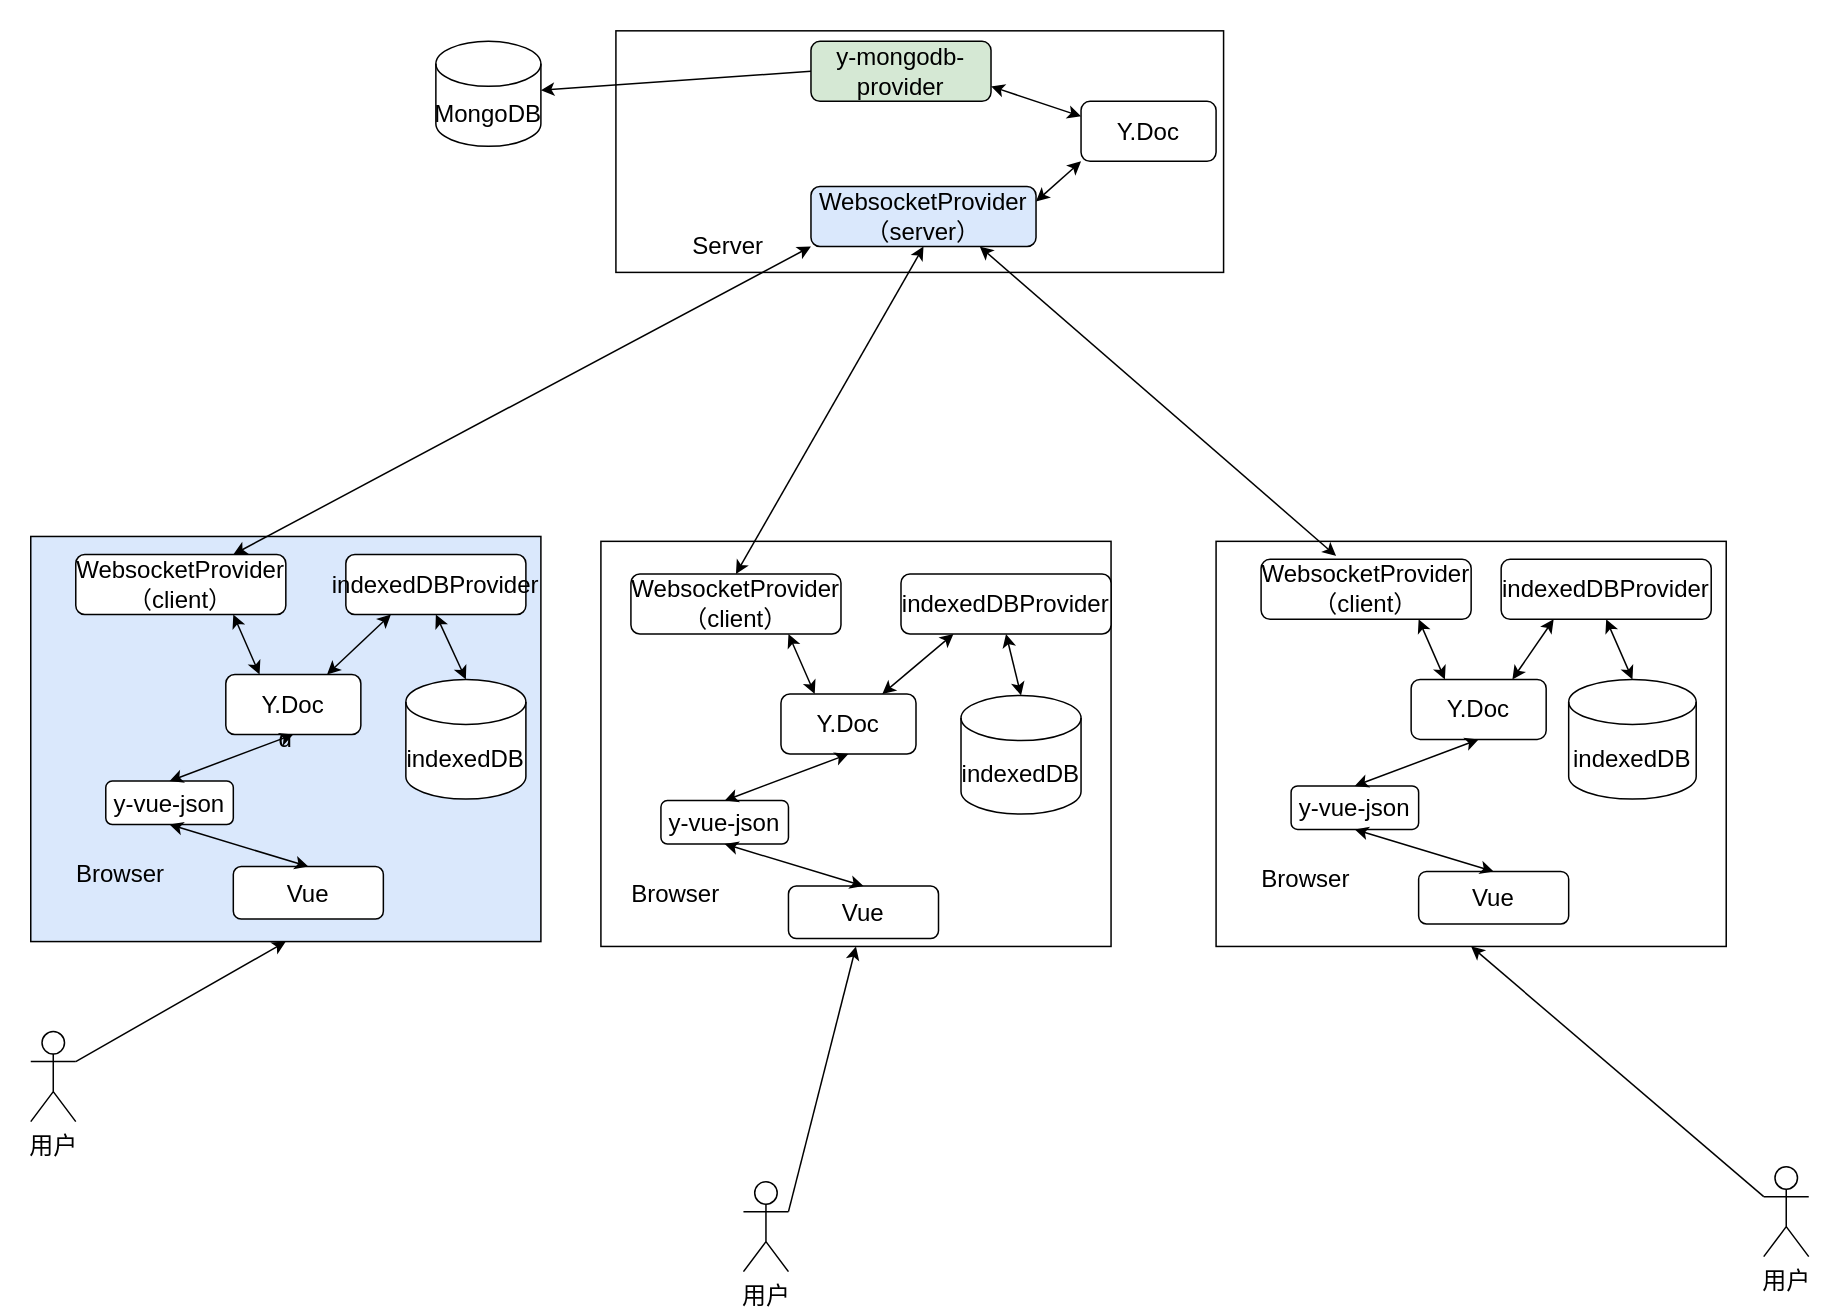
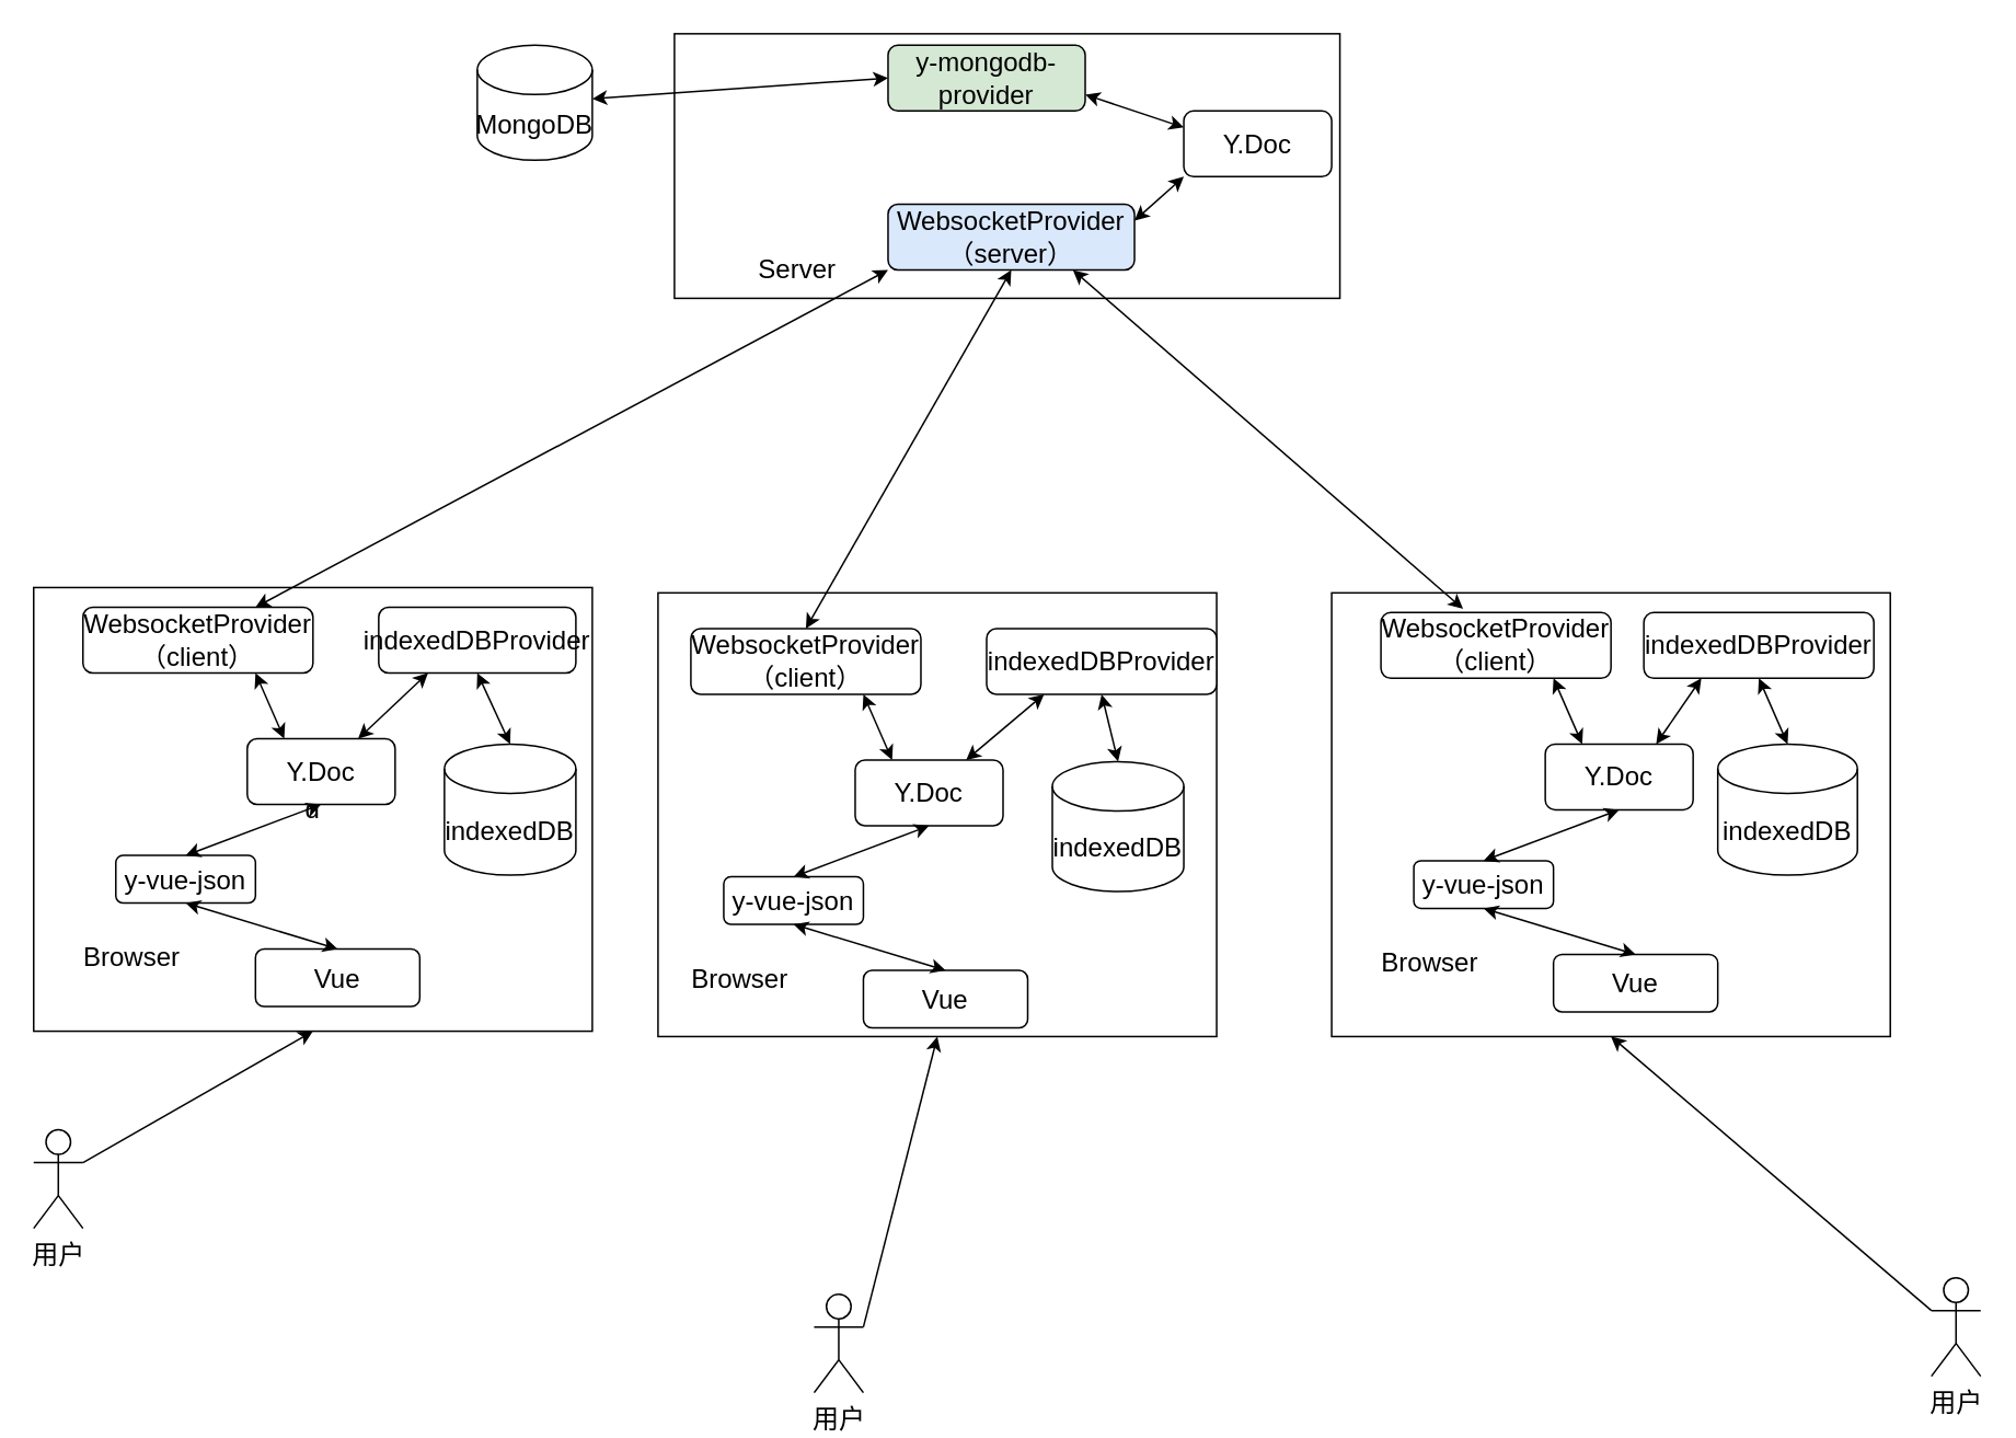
  <mxCell id="0" />
  <mxCell id="1" parent="0" />
- <mxCell id="2" value="d" style="rounded=0;whiteSpace=wrap;html=1;fontSize=16;fillColor=#dae8fc;" parent="1" vertex="1"><mxGeometry x="20" y="357" width="340" height="270" as="geometry" /></mxCell>
+ <mxCell id="2" value="d" style="rounded=0;whiteSpace=wrap;html=1;fontSize=16;" parent="1" vertex="1"><mxGeometry x="20" y="357" width="340" height="270" as="geometry" /></mxCell>
  <mxCell id="3" value="Browser" style="text;html=1;strokeColor=none;fillColor=none;align=center;verticalAlign=middle;whiteSpace=wrap;rounded=0;fontSize=16;" parent="1" vertex="1"><mxGeometry x="50" y="567" width="60" height="30" as="geometry" /></mxCell>
  <mxCell id="4" value="用户" style="shape=umlActor;verticalLabelPosition=bottom;verticalAlign=top;html=1;outlineConnect=0;fontSize=16;" parent="1" vertex="1"><mxGeometry x="20" y="687" width="30" height="60" as="geometry" /></mxCell>
  <mxCell id="5" value="" style="endArrow=classic;html=1;rounded=0;exitX=1;exitY=0.333;exitDx=0;exitDy=0;exitPerimeter=0;entryX=0.5;entryY=1;entryDx=0;entryDy=0;fontSize=16;" parent="1" source="4" target="2" edge="1"><mxGeometry width="50" height="50" relative="1" as="geometry"><mxPoint x="460" y="449" as="sourcePoint" /><mxPoint x="510" y="399" as="targetPoint" /></mxGeometry></mxCell>
  <mxCell id="6" value="WebsocketProvider&lt;br style=&quot;font-size: 16px;&quot;&gt;（client）" style="rounded=1;whiteSpace=wrap;html=1;fontSize=16;" parent="1" vertex="1"><mxGeometry x="50" y="369" width="140" height="40" as="geometry" /></mxCell>
  <mxCell id="7" value="Y.Doc" style="rounded=1;whiteSpace=wrap;html=1;fontSize=16;" parent="1" vertex="1"><mxGeometry x="150" y="449" width="90" height="40" as="geometry" /></mxCell>
  <mxCell id="8" value="indexedDBProvider" style="rounded=1;whiteSpace=wrap;html=1;fontSize=16;" parent="1" vertex="1"><mxGeometry x="230" y="369" width="120" height="40" as="geometry" /></mxCell>
  <mxCell id="9" value="indexedDB" style="shape=cylinder3;whiteSpace=wrap;html=1;boundedLbl=1;backgroundOutline=1;size=15;fontSize=16;" parent="1" vertex="1"><mxGeometry x="270" y="452.25" width="80" height="79.75" as="geometry" /></mxCell>
  <mxCell id="10" value="" style="endArrow=classic;startArrow=classic;html=1;rounded=0;exitX=0.5;exitY=0;exitDx=0;exitDy=0;exitPerimeter=0;entryX=0.5;entryY=1;entryDx=0;entryDy=0;fontSize=16;" parent="1" source="9" target="8" edge="1"><mxGeometry width="50" height="50" relative="1" as="geometry"><mxPoint x="460" y="449" as="sourcePoint" /><mxPoint x="510" y="399" as="targetPoint" /></mxGeometry></mxCell>
  <mxCell id="11" value="" style="endArrow=classic;startArrow=classic;html=1;rounded=0;exitX=0.25;exitY=0;exitDx=0;exitDy=0;entryX=0.75;entryY=1;entryDx=0;entryDy=0;fontSize=16;" parent="1" source="7" target="6" edge="1"><mxGeometry width="50" height="50" relative="1" as="geometry"><mxPoint x="410" y="449" as="sourcePoint" /><mxPoint x="460" y="399" as="targetPoint" /></mxGeometry></mxCell>
  <mxCell id="12" value="" style="endArrow=classic;startArrow=classic;html=1;rounded=0;exitX=0.75;exitY=0;exitDx=0;exitDy=0;entryX=0.25;entryY=1;entryDx=0;entryDy=0;fontSize=16;" parent="1" source="7" target="8" edge="1"><mxGeometry width="50" height="50" relative="1" as="geometry"><mxPoint x="460" y="449" as="sourcePoint" /><mxPoint x="510" y="399" as="targetPoint" /></mxGeometry></mxCell>
  <mxCell id="13" value="" style="rounded=0;whiteSpace=wrap;html=1;fontSize=16;" parent="1" vertex="1"><mxGeometry x="410" y="20" width="405" height="161" as="geometry" /></mxCell>
  <mxCell id="14" value="Server" style="text;html=1;strokeColor=none;fillColor=none;align=center;verticalAlign=middle;whiteSpace=wrap;rounded=0;fontSize=16;" parent="1" vertex="1"><mxGeometry x="455" y="148.25" width="60" height="30" as="geometry" /></mxCell>
  <mxCell id="15" value="WebsocketProvider&lt;br style=&quot;border-color: var(--border-color); font-size: 16px;&quot;&gt;（server）" style="rounded=1;whiteSpace=wrap;html=1;fontSize=16;fillColor=#dae8fc;" parent="1" vertex="1"><mxGeometry x="540" y="123.75" width="150" height="40" as="geometry" /></mxCell>
  <mxCell id="16" value="Y.Doc" style="rounded=1;whiteSpace=wrap;html=1;fontSize=16;" parent="1" vertex="1"><mxGeometry x="720" y="67" width="90" height="40" as="geometry" /></mxCell>
  <mxCell id="17" value="y-mongodb-provider" style="rounded=1;whiteSpace=wrap;html=1;fontSize=16;fillColor=#d5e8d4;" parent="1" vertex="1"><mxGeometry x="540" y="27" width="120" height="40" as="geometry" /></mxCell>
  <mxCell id="18" value="" style="endArrow=classic;startArrow=classic;html=1;rounded=0;exitX=0.75;exitY=0;exitDx=0;exitDy=0;entryX=0;entryY=1;entryDx=0;entryDy=0;fontSize=16;" parent="1" source="6" target="15" edge="1"><mxGeometry width="50" height="50" relative="1" as="geometry"><mxPoint x="500" y="381" as="sourcePoint" /><mxPoint x="610" y="174" as="targetPoint" /></mxGeometry></mxCell>
  <mxCell id="19" value="" style="endArrow=classic;startArrow=classic;html=1;rounded=0;exitX=1;exitY=0.25;exitDx=0;exitDy=0;entryX=0;entryY=1;entryDx=0;entryDy=0;fontSize=16;" parent="1" source="15" target="16" edge="1"><mxGeometry width="50" height="50" relative="1" as="geometry"><mxPoint x="600" y="247" as="sourcePoint" /><mxPoint x="650" y="197" as="targetPoint" /></mxGeometry></mxCell>
  <mxCell id="20" value="" style="endArrow=classic;startArrow=classic;html=1;rounded=0;exitX=1;exitY=0.75;exitDx=0;exitDy=0;entryX=0;entryY=0.25;entryDx=0;entryDy=0;fontSize=16;" parent="1" source="17" target="16" edge="1"><mxGeometry width="50" height="50" relative="1" as="geometry"><mxPoint x="670" y="144" as="sourcePoint" /><mxPoint x="715" y="117" as="targetPoint" /></mxGeometry></mxCell>
  <mxCell id="21" value="" style="rounded=0;whiteSpace=wrap;html=1;fontSize=16;" parent="1" vertex="1"><mxGeometry x="400" y="360.25" width="340" height="270" as="geometry" /></mxCell>
  <mxCell id="22" value="" style="endArrow=classic;startArrow=classic;html=1;rounded=0;exitX=0.5;exitY=0;exitDx=0;exitDy=0;entryX=0.5;entryY=1;entryDx=0;entryDy=0;fontSize=16;" parent="1" source="32" target="15" edge="1"><mxGeometry width="50" height="50" relative="1" as="geometry"><mxPoint x="490" y="371" as="sourcePoint" /><mxPoint x="770" y="197" as="targetPoint" /></mxGeometry></mxCell>
  <mxCell id="23" value="MongoDB" style="shape=cylinder3;whiteSpace=wrap;html=1;boundedLbl=1;backgroundOutline=1;size=15;fontSize=16;" parent="1" vertex="1"><mxGeometry x="290" y="27" width="70" height="70" as="geometry" /></mxCell>
- <mxCell id="24" value="" style="endArrow=none;startArrow=classic;html=1;rounded=0;entryX=0;entryY=0.5;entryDx=0;entryDy=0;fontSize=16;" parent="1" source="23" target="17" edge="1"><mxGeometry width="50" height="50" relative="1" as="geometry"><mxPoint x="520" y="247" as="sourcePoint" /><mxPoint x="570" y="197" as="targetPoint" /></mxGeometry></mxCell>
+ <mxCell id="24" value="" style="endArrow=classic;startArrow=classic;html=1;rounded=0;entryX=0;entryY=0.5;entryDx=0;entryDy=0;fontSize=16;" parent="1" source="23" target="17" edge="1"><mxGeometry width="50" height="50" relative="1" as="geometry"><mxPoint x="520" y="247" as="sourcePoint" /><mxPoint x="570" y="197" as="targetPoint" /></mxGeometry></mxCell>
  <mxCell id="25" value="Vue" style="rounded=1;whiteSpace=wrap;html=1;fontSize=16;" parent="1" vertex="1"><mxGeometry x="155" y="577" width="100" height="35" as="geometry" /></mxCell>
  <mxCell id="26" value="y-vue-json" style="rounded=1;whiteSpace=wrap;html=1;fontSize=16;" parent="1" vertex="1"><mxGeometry x="70" y="520" width="85" height="29" as="geometry" /></mxCell>
  <mxCell id="27" value="" style="endArrow=classic;startArrow=classic;html=1;rounded=0;exitX=0.5;exitY=0;exitDx=0;exitDy=0;entryX=0.5;entryY=1;entryDx=0;entryDy=0;fontSize=16;" parent="1" source="26" target="7" edge="1"><mxGeometry width="50" height="50" relative="1" as="geometry"><mxPoint x="470" y="397" as="sourcePoint" /><mxPoint x="520" y="347" as="targetPoint" /></mxGeometry></mxCell>
  <mxCell id="28" value="" style="endArrow=classic;startArrow=classic;html=1;rounded=0;exitX=0.5;exitY=1;exitDx=0;exitDy=0;entryX=0.5;entryY=0;entryDx=0;entryDy=0;fontSize=16;" parent="1" source="26" target="25" edge="1"><mxGeometry width="50" height="50" relative="1" as="geometry"><mxPoint x="123" y="530" as="sourcePoint" /><mxPoint x="205" y="499" as="targetPoint" /></mxGeometry></mxCell>
  <mxCell id="29" value="Browser" style="text;html=1;strokeColor=none;fillColor=none;align=center;verticalAlign=middle;whiteSpace=wrap;rounded=0;fontSize=16;" parent="1" vertex="1"><mxGeometry x="420" y="580" width="60" height="30" as="geometry" /></mxCell>
  <mxCell id="30" value="用户" style="shape=umlActor;verticalLabelPosition=bottom;verticalAlign=top;html=1;outlineConnect=0;fontSize=16;" parent="1" vertex="1"><mxGeometry x="495" y="787" width="30" height="60" as="geometry" /></mxCell>
  <mxCell id="31" value="" style="endArrow=classic;html=1;rounded=0;exitX=1;exitY=0.333;exitDx=0;exitDy=0;exitPerimeter=0;entryX=0.5;entryY=1;entryDx=0;entryDy=0;fontSize=16;" parent="1" source="30" target="21" edge="1"><mxGeometry width="50" height="50" relative="1" as="geometry"><mxPoint x="830" y="462" as="sourcePoint" /><mxPoint x="880" y="412" as="targetPoint" /></mxGeometry></mxCell>
  <mxCell id="32" value="WebsocketProvider&lt;br style=&quot;font-size: 16px;&quot;&gt;（client）" style="rounded=1;whiteSpace=wrap;html=1;fontSize=16;" parent="1" vertex="1"><mxGeometry x="420" y="382" width="140" height="40" as="geometry" /></mxCell>
  <mxCell id="33" value="Y.Doc" style="rounded=1;whiteSpace=wrap;html=1;fontSize=16;" parent="1" vertex="1"><mxGeometry x="520" y="462" width="90" height="40" as="geometry" /></mxCell>
  <mxCell id="34" value="" style="rounded=0;whiteSpace=wrap;html=1;fontSize=16;" parent="1" vertex="1"><mxGeometry x="810" y="360.25" width="340" height="270" as="geometry" /></mxCell>
  <mxCell id="35" value="indexedDBProvider" style="rounded=1;whiteSpace=wrap;html=1;fontSize=16;" parent="1" vertex="1"><mxGeometry x="600" y="382" width="140" height="40" as="geometry" /></mxCell>
  <mxCell id="36" value="indexedDB" style="shape=cylinder3;whiteSpace=wrap;html=1;boundedLbl=1;backgroundOutline=1;size=15;fontSize=16;" parent="1" vertex="1"><mxGeometry x="640" y="463" width="80" height="79" as="geometry" /></mxCell>
  <mxCell id="37" value="" style="endArrow=classic;startArrow=classic;html=1;rounded=0;exitX=0.5;exitY=0;exitDx=0;exitDy=0;entryX=0.75;entryY=1;entryDx=0;entryDy=0;fontSize=16;" parent="1" target="15" edge="1"><mxGeometry width="50" height="50" relative="1" as="geometry"><mxPoint x="890" y="370" as="sourcePoint" /><mxPoint x="610" y="174" as="targetPoint" /></mxGeometry></mxCell>
  <mxCell id="38" value="" style="endArrow=classic;startArrow=classic;html=1;rounded=0;exitX=0.5;exitY=0;exitDx=0;exitDy=0;exitPerimeter=0;entryX=0.5;entryY=1;entryDx=0;entryDy=0;fontSize=16;" parent="1" source="36" target="35" edge="1"><mxGeometry width="50" height="50" relative="1" as="geometry"><mxPoint x="830" y="462" as="sourcePoint" /><mxPoint x="880" y="412" as="targetPoint" /></mxGeometry></mxCell>
  <mxCell id="39" value="" style="endArrow=classic;startArrow=classic;html=1;rounded=0;exitX=0.25;exitY=0;exitDx=0;exitDy=0;entryX=0.75;entryY=1;entryDx=0;entryDy=0;fontSize=16;" parent="1" source="33" target="32" edge="1"><mxGeometry width="50" height="50" relative="1" as="geometry"><mxPoint x="780" y="462" as="sourcePoint" /><mxPoint x="830" y="412" as="targetPoint" /></mxGeometry></mxCell>
  <mxCell id="40" value="" style="endArrow=classic;startArrow=classic;html=1;rounded=0;exitX=0.75;exitY=0;exitDx=0;exitDy=0;entryX=0.25;entryY=1;entryDx=0;entryDy=0;fontSize=16;" parent="1" source="33" target="35" edge="1"><mxGeometry width="50" height="50" relative="1" as="geometry"><mxPoint x="830" y="462" as="sourcePoint" /><mxPoint x="880" y="412" as="targetPoint" /></mxGeometry></mxCell>
  <mxCell id="41" value="Vue" style="rounded=1;whiteSpace=wrap;html=1;fontSize=16;" parent="1" vertex="1"><mxGeometry x="525" y="590" width="100" height="35" as="geometry" /></mxCell>
  <mxCell id="42" value="y-vue-json" style="rounded=1;whiteSpace=wrap;html=1;fontSize=16;" parent="1" vertex="1"><mxGeometry x="440" y="533" width="85" height="29" as="geometry" /></mxCell>
  <mxCell id="43" value="" style="endArrow=classic;startArrow=classic;html=1;rounded=0;exitX=0.5;exitY=0;exitDx=0;exitDy=0;entryX=0.5;entryY=1;entryDx=0;entryDy=0;fontSize=16;" parent="1" source="42" target="33" edge="1"><mxGeometry width="50" height="50" relative="1" as="geometry"><mxPoint x="840" y="410" as="sourcePoint" /><mxPoint x="890" y="360" as="targetPoint" /></mxGeometry></mxCell>
  <mxCell id="44" value="" style="endArrow=classic;startArrow=classic;html=1;rounded=0;exitX=0.5;exitY=1;exitDx=0;exitDy=0;entryX=0.5;entryY=0;entryDx=0;entryDy=0;fontSize=16;" parent="1" source="42" target="41" edge="1"><mxGeometry width="50" height="50" relative="1" as="geometry"><mxPoint x="493" y="543" as="sourcePoint" /><mxPoint x="575" y="512" as="targetPoint" /></mxGeometry></mxCell>
  <mxCell id="45" value="Browser" style="text;html=1;strokeColor=none;fillColor=none;align=center;verticalAlign=middle;whiteSpace=wrap;rounded=0;fontSize=16;" parent="1" vertex="1"><mxGeometry x="840" y="570.25" width="60" height="30" as="geometry" /></mxCell>
  <mxCell id="46" value="用户" style="shape=umlActor;verticalLabelPosition=bottom;verticalAlign=top;html=1;outlineConnect=0;fontSize=16;" parent="1" vertex="1"><mxGeometry x="1175" y="777" width="30" height="60" as="geometry" /></mxCell>
  <mxCell id="47" value="" style="endArrow=classic;html=1;rounded=0;exitX=0;exitY=0.333;exitDx=0;exitDy=0;exitPerimeter=0;entryX=0.5;entryY=1;entryDx=0;entryDy=0;fontSize=16;" parent="1" source="46" target="34" edge="1"><mxGeometry width="50" height="50" relative="1" as="geometry"><mxPoint x="1250" y="452.25" as="sourcePoint" /><mxPoint x="1300" y="402.25" as="targetPoint" /></mxGeometry></mxCell>
  <mxCell id="48" value="WebsocketProvider&lt;br style=&quot;font-size: 16px;&quot;&gt;（client）" style="rounded=1;whiteSpace=wrap;html=1;fontSize=16;" parent="1" vertex="1"><mxGeometry x="840" y="372.25" width="140" height="40" as="geometry" /></mxCell>
  <mxCell id="49" value="Y.Doc" style="rounded=1;whiteSpace=wrap;html=1;fontSize=16;" parent="1" vertex="1"><mxGeometry x="940" y="452.25" width="90" height="40" as="geometry" /></mxCell>
  <mxCell id="50" value="indexedDBProvider" style="rounded=1;whiteSpace=wrap;html=1;fontSize=16;" parent="1" vertex="1"><mxGeometry x="1000" y="372.25" width="140" height="40" as="geometry" /></mxCell>
  <mxCell id="51" value="indexedDB" style="shape=cylinder3;whiteSpace=wrap;html=1;boundedLbl=1;backgroundOutline=1;size=15;fontSize=16;" parent="1" vertex="1"><mxGeometry x="1045" y="452.25" width="85" height="79.75" as="geometry" /></mxCell>
  <mxCell id="52" value="" style="endArrow=classic;startArrow=classic;html=1;rounded=0;exitX=0.5;exitY=0;exitDx=0;exitDy=0;exitPerimeter=0;entryX=0.5;entryY=1;entryDx=0;entryDy=0;fontSize=16;" parent="1" source="51" target="50" edge="1"><mxGeometry width="50" height="50" relative="1" as="geometry"><mxPoint x="1250" y="452.25" as="sourcePoint" /><mxPoint x="1300" y="402.25" as="targetPoint" /></mxGeometry></mxCell>
  <mxCell id="53" value="" style="endArrow=classic;startArrow=classic;html=1;rounded=0;exitX=0.25;exitY=0;exitDx=0;exitDy=0;entryX=0.75;entryY=1;entryDx=0;entryDy=0;fontSize=16;" parent="1" source="49" target="48" edge="1"><mxGeometry width="50" height="50" relative="1" as="geometry"><mxPoint x="1200" y="452.25" as="sourcePoint" /><mxPoint x="1250" y="402.25" as="targetPoint" /></mxGeometry></mxCell>
  <mxCell id="54" value="" style="endArrow=classic;startArrow=classic;html=1;rounded=0;exitX=0.75;exitY=0;exitDx=0;exitDy=0;entryX=0.25;entryY=1;entryDx=0;entryDy=0;fontSize=16;" parent="1" source="49" target="50" edge="1"><mxGeometry width="50" height="50" relative="1" as="geometry"><mxPoint x="1250" y="452.25" as="sourcePoint" /><mxPoint x="1300" y="402.25" as="targetPoint" /></mxGeometry></mxCell>
  <mxCell id="55" value="Vue" style="rounded=1;whiteSpace=wrap;html=1;fontSize=16;" parent="1" vertex="1"><mxGeometry x="945" y="580.25" width="100" height="35" as="geometry" /></mxCell>
  <mxCell id="56" value="y-vue-json" style="rounded=1;whiteSpace=wrap;html=1;fontSize=16;" parent="1" vertex="1"><mxGeometry x="860" y="523.25" width="85" height="29" as="geometry" /></mxCell>
  <mxCell id="57" value="" style="endArrow=classic;startArrow=classic;html=1;rounded=0;exitX=0.5;exitY=0;exitDx=0;exitDy=0;entryX=0.5;entryY=1;entryDx=0;entryDy=0;fontSize=16;" parent="1" source="56" target="49" edge="1"><mxGeometry width="50" height="50" relative="1" as="geometry"><mxPoint x="1260" y="400.25" as="sourcePoint" /><mxPoint x="1310" y="350.25" as="targetPoint" /></mxGeometry></mxCell>
  <mxCell id="58" value="" style="endArrow=classic;startArrow=classic;html=1;rounded=0;exitX=0.5;exitY=1;exitDx=0;exitDy=0;entryX=0.5;entryY=0;entryDx=0;entryDy=0;fontSize=16;" parent="1" source="56" target="55" edge="1"><mxGeometry width="50" height="50" relative="1" as="geometry"><mxPoint x="913" y="533.25" as="sourcePoint" /><mxPoint x="995" y="502.25" as="targetPoint" /></mxGeometry></mxCell>
